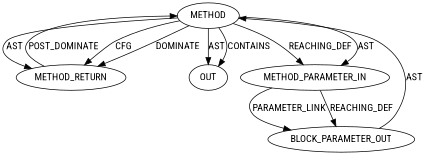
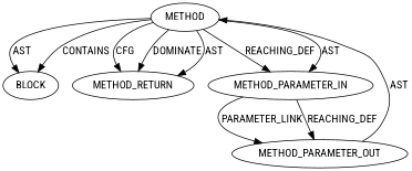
  digraph {
    fontname="Roboto Condensed"
    node [CODE="<empty>" ORDER=1 TYPE_FULL_NAME=ANY fontname="Roboto Condensed" EVALUATION_STRATEGY=BY_VALUE]
    edge [fontname="Roboto Condensed"]
-   n1 [ARGUMENT_INDEX=1 label=OUT EVALUATION_STRATEGY=""]
+   n1 [ARGUMENT_INDEX=1 label=BLOCK EVALUATION_STRATEGY=""]
    n2 [CODE=RET ORDER=2 label=METHOD_RETURN]
    n3 [AST_PARENT_FULL_NAME="<global>" AST_PARENT_TYPE=NAMESPACE_BLOCK FILENAME="<empty>" FULL_NAME=SSL_C_IS_EXPORT IS_EXTERNAL=true NAME=SSL_C_IS_EXPORT ORDER=0 label=METHOD TYPE_FULL_NAME="" EVALUATION_STRATEGY=""]
    n4 [CODE=p1 INDEX=1 IS_VARIADIC=false NAME=p1 label=METHOD_PARAMETER_IN]
-   n5 [CODE=p1 INDEX=1 IS_VARIADIC=false NAME=p1 label=BLOCK_PARAMETER_OUT]
-   n2 -> n3 [label=POST_DOMINATE]
+   n5 [CODE=p1 INDEX=1 IS_VARIADIC=false NAME=p1 label=METHOD_PARAMETER_OUT]
    n3 -> n1 [label=AST]
    n3 -> n1 [label=CONTAINS]
    n3 -> n2 [label=CFG]
    n3 -> n2 [label=DOMINATE]
    n3 -> n2 [label=AST]
    n3 -> n4 [label=REACHING_DEF]
    n3 -> n4 [label=AST]
    n4 -> n5 [label=PARAMETER_LINK]
    n4 -> n5 [VARIABLE=p1 label=REACHING_DEF]
    n5 -> n3 [label=AST]
  }
